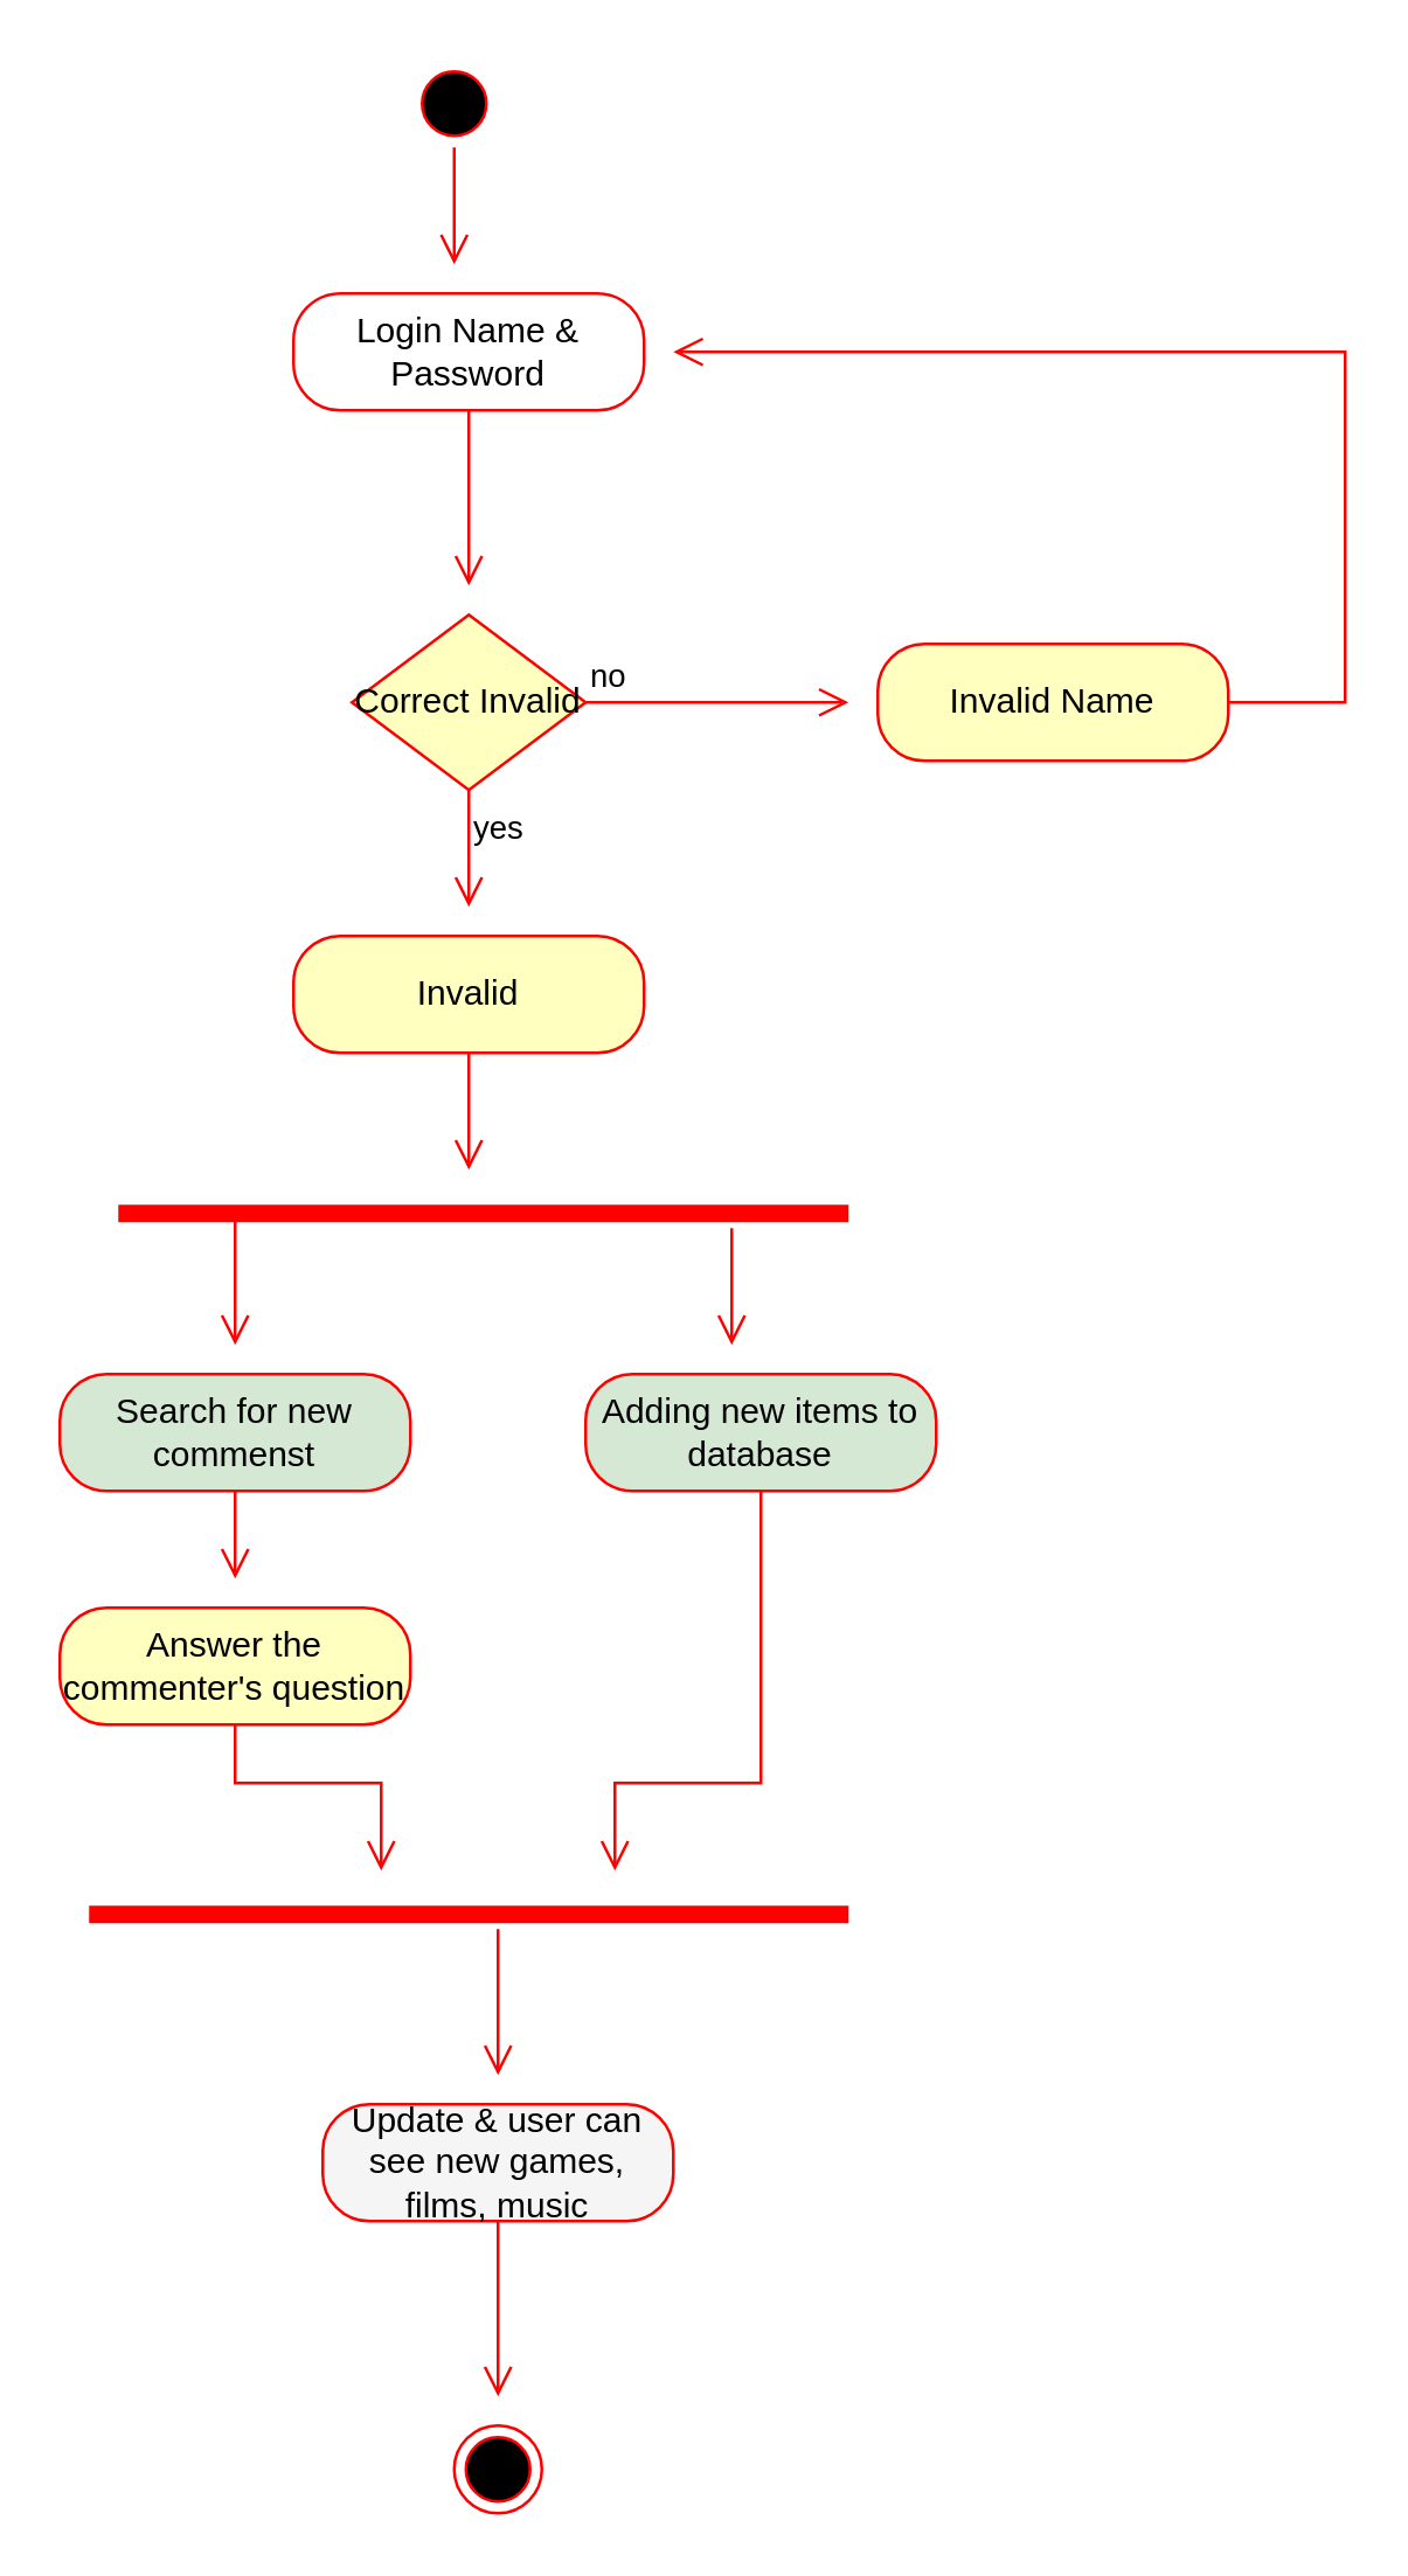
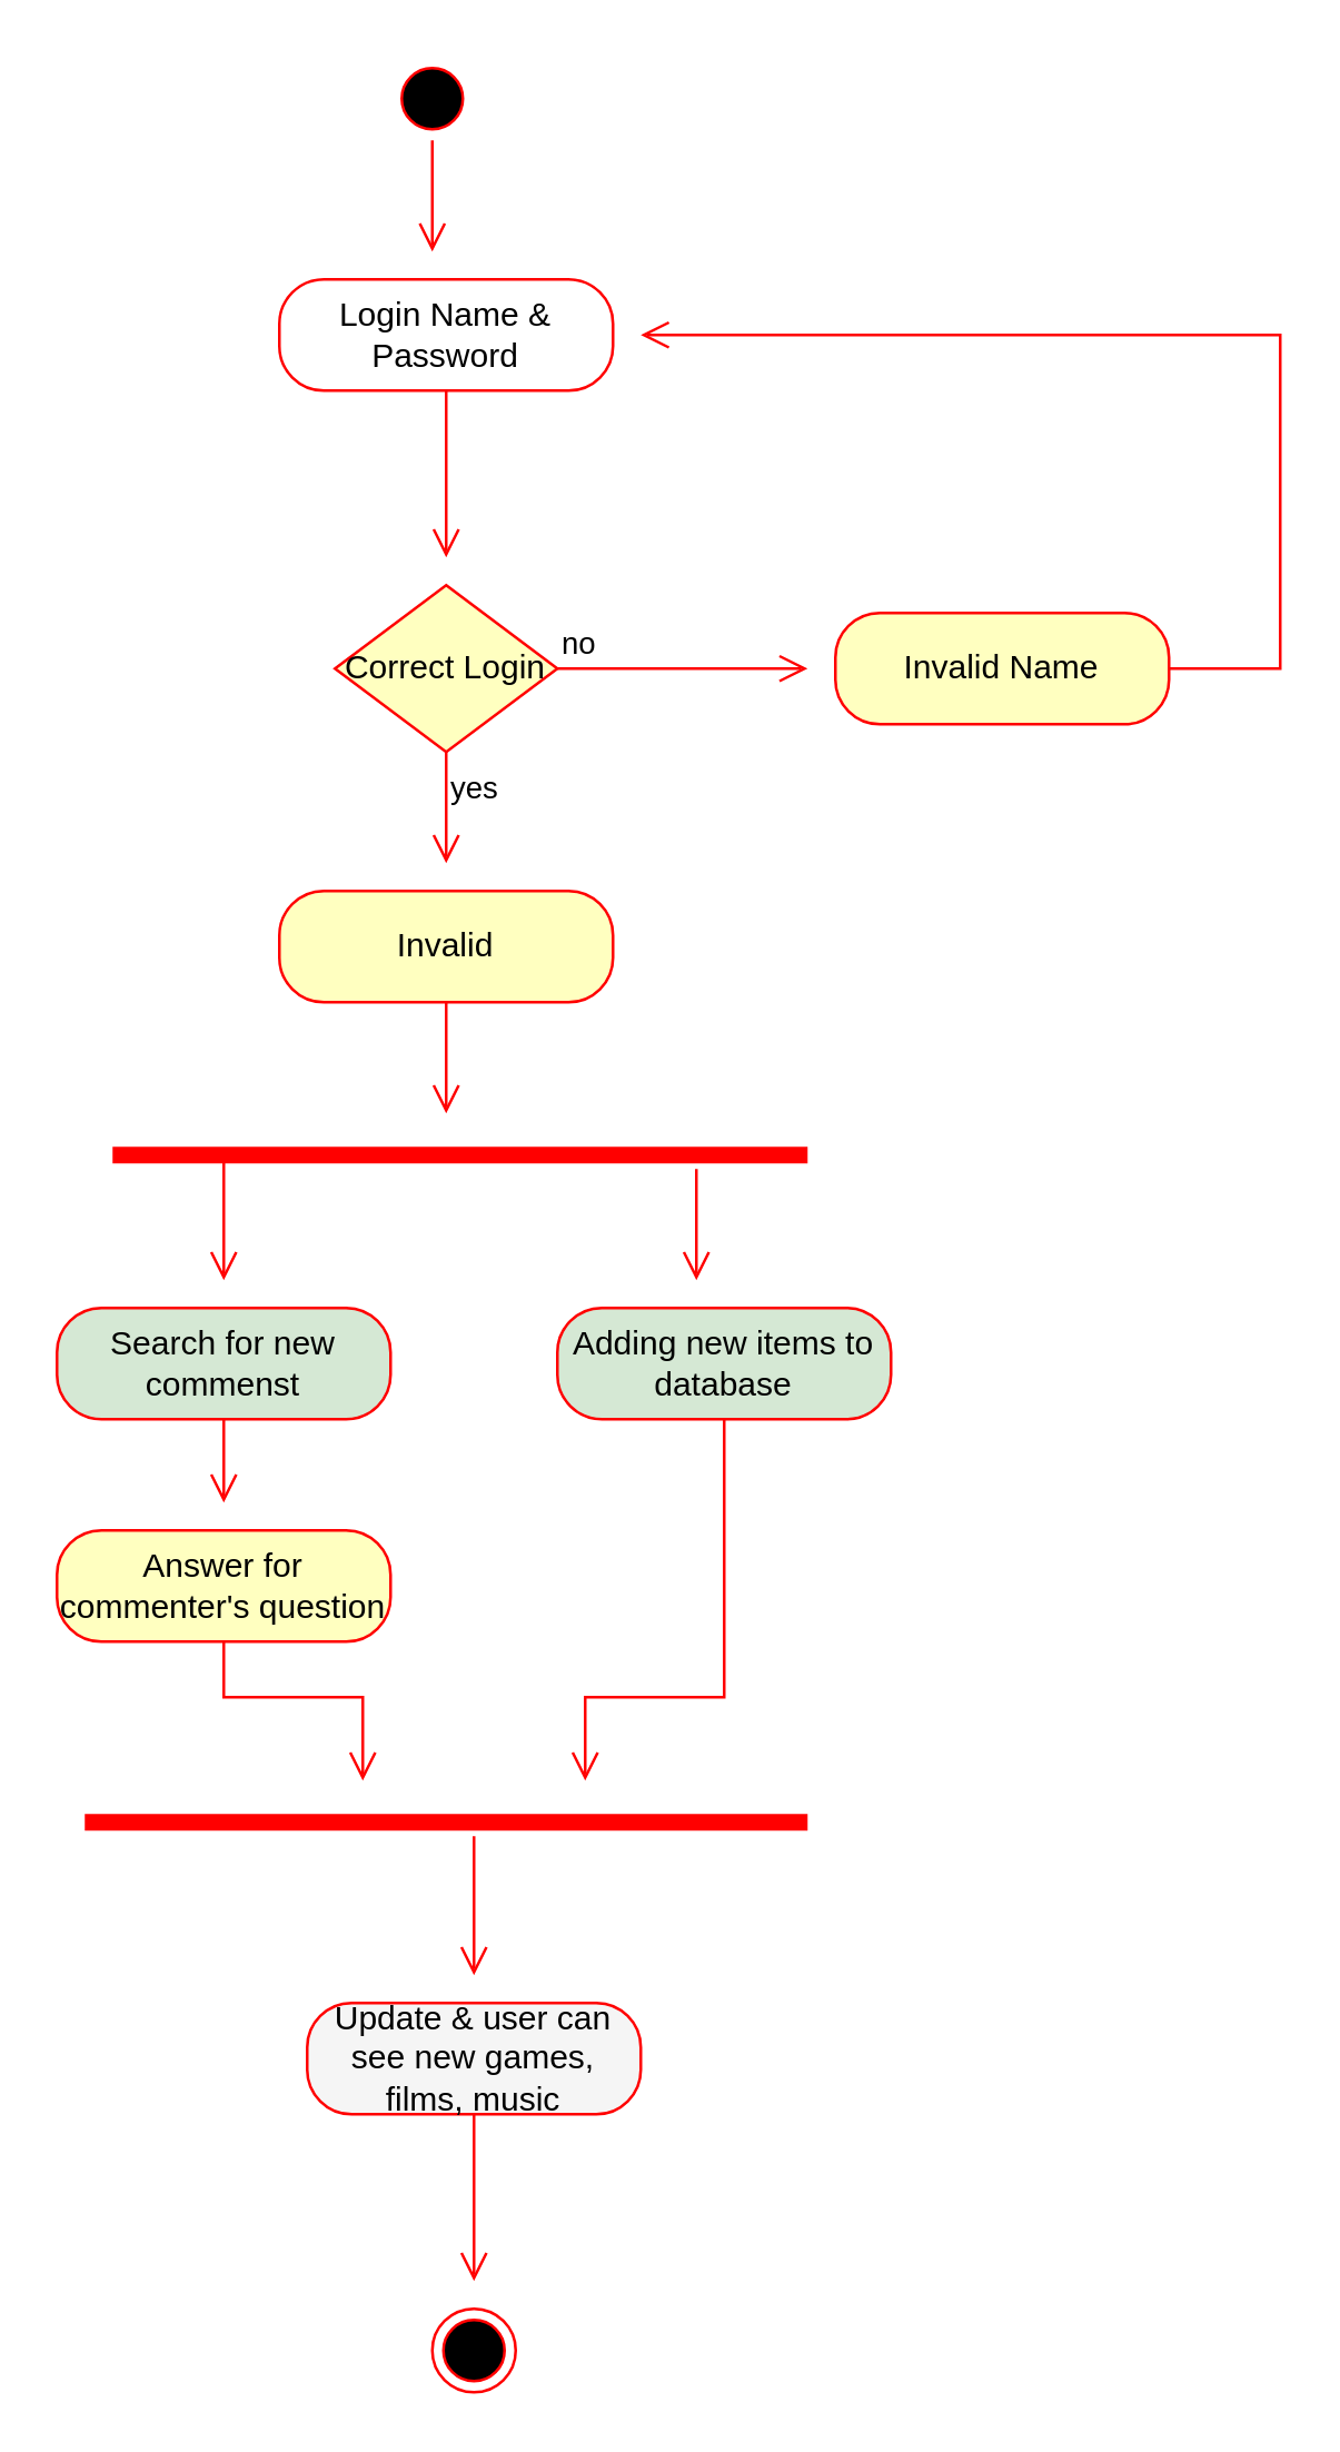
  <mxCell id="0" />
  <mxCell id="1" parent="0" />
  <mxCell id="2" value="" style="ellipse;html=1;shape=startState;fillColor=#000000;strokeColor=#ff0000;" vertex="1" parent="1"><mxGeometry x="140" y="20" width="30" height="30" as="geometry" /></mxCell>
  <mxCell id="3" value="" style="edgeStyle=orthogonalEdgeStyle;html=1;verticalAlign=bottom;endArrow=open;endSize=8;strokeColor=#ff0000;rounded=0;" edge="1" source="2" parent="1"><mxGeometry relative="1" as="geometry"><mxPoint x="155" y="90" as="targetPoint" /></mxGeometry></mxCell>
  <mxCell id="4" value="Login Name &amp;amp; Password" style="rounded=1;whiteSpace=wrap;html=1;arcSize=40;fontColor=#000000;fillColor=#ffffff;strokeColor=#ff0000;" vertex="1" parent="1"><mxGeometry x="100" y="100" width="120" height="40" as="geometry" /></mxCell>
  <mxCell id="5" value="" style="edgeStyle=orthogonalEdgeStyle;html=1;verticalAlign=bottom;endArrow=open;endSize=8;strokeColor=#ff0000;rounded=0;" edge="1" source="4" parent="1"><mxGeometry relative="1" as="geometry"><mxPoint x="160" y="200" as="targetPoint" /></mxGeometry></mxCell>
- <mxCell id="6" value="Correct Invalid" style="rhombus;whiteSpace=wrap;html=1;fillColor=#ffffc0;strokeColor=#ff0000;" vertex="1" parent="1"><mxGeometry x="120" y="210" width="80" height="60" as="geometry" /></mxCell>
+ <mxCell id="6" value="Correct Login" style="rhombus;whiteSpace=wrap;html=1;fillColor=#ffffc0;strokeColor=#ff0000;" vertex="1" parent="1"><mxGeometry x="120" y="210" width="80" height="60" as="geometry" /></mxCell>
  <mxCell id="7" value="no" style="edgeStyle=orthogonalEdgeStyle;html=1;align=left;verticalAlign=bottom;endArrow=open;endSize=8;strokeColor=#ff0000;rounded=0;" edge="1" source="6" parent="1"><mxGeometry x="-1" relative="1" as="geometry"><mxPoint x="290" y="240" as="targetPoint" /></mxGeometry></mxCell>
  <mxCell id="8" value="yes" style="edgeStyle=orthogonalEdgeStyle;html=1;align=left;verticalAlign=top;endArrow=open;endSize=8;strokeColor=#ff0000;rounded=0;" edge="1" source="6" parent="1"><mxGeometry x="-1" relative="1" as="geometry"><mxPoint x="160" y="310" as="targetPoint" /></mxGeometry></mxCell>
  <mxCell id="9" value="Invalid Name" style="rounded=1;whiteSpace=wrap;html=1;arcSize=40;fontColor=#000000;fillColor=#ffffc0;strokeColor=#ff0000;" vertex="1" parent="1"><mxGeometry x="300" y="220" width="120" height="40" as="geometry" /></mxCell>
  <mxCell id="10" value="" style="edgeStyle=orthogonalEdgeStyle;html=1;verticalAlign=bottom;endArrow=open;endSize=8;strokeColor=#ff0000;rounded=0;exitX=1;exitY=0.5;exitDx=0;exitDy=0;" edge="1" source="9" parent="1"><mxGeometry relative="1" as="geometry"><mxPoint x="230" y="120" as="targetPoint" /><mxPoint x="410" y="320" as="sourcePoint" /><Array as="points"><mxPoint x="460" y="240" /><mxPoint x="460" y="120" /></Array></mxGeometry></mxCell>
  <mxCell id="11" value="Invalid" style="rounded=1;whiteSpace=wrap;html=1;arcSize=40;fontColor=#000000;fillColor=#ffffc0;strokeColor=#ff0000;" vertex="1" parent="1"><mxGeometry x="100" y="320" width="120" height="40" as="geometry" /></mxCell>
  <mxCell id="12" value="" style="edgeStyle=orthogonalEdgeStyle;html=1;verticalAlign=bottom;endArrow=open;endSize=8;strokeColor=#ff0000;rounded=0;" edge="1" source="11" parent="1"><mxGeometry relative="1" as="geometry"><mxPoint x="160" y="400" as="targetPoint" /></mxGeometry></mxCell>
  <mxCell id="13" value="" style="shape=line;html=1;strokeWidth=6;strokeColor=#ff0000;" vertex="1" parent="1"><mxGeometry x="40" y="410" width="250" height="10" as="geometry" /></mxCell>
  <mxCell id="14" value="" style="edgeStyle=orthogonalEdgeStyle;html=1;verticalAlign=bottom;endArrow=open;endSize=8;strokeColor=#ff0000;rounded=0;exitX=0.152;exitY=0.74;exitDx=0;exitDy=0;exitPerimeter=0;" edge="1" parent="1" source="13"><mxGeometry relative="1" as="geometry"><mxPoint x="80" y="460" as="targetPoint" /><mxPoint x="210" y="440" as="sourcePoint" /><Array as="points"><mxPoint x="80" y="417" /></Array></mxGeometry></mxCell>
  <mxCell id="15" value="" style="edgeStyle=orthogonalEdgeStyle;html=1;verticalAlign=bottom;endArrow=open;endSize=8;strokeColor=#ff0000;rounded=0;" edge="1" parent="1" source="13"><mxGeometry relative="1" as="geometry"><mxPoint x="250" y="460" as="targetPoint" /><mxPoint x="220" y="420" as="sourcePoint" /><Array as="points"><mxPoint x="250" y="460" /></Array></mxGeometry></mxCell>
  <mxCell id="16" value="Search for new commenst" style="rounded=1;whiteSpace=wrap;html=1;arcSize=40;fontColor=#000000;fillColor=#d5e8d4;strokeColor=#ff0000;" vertex="1" parent="1"><mxGeometry x="20" y="470" width="120" height="40" as="geometry" /></mxCell>
  <mxCell id="17" value="" style="edgeStyle=orthogonalEdgeStyle;html=1;verticalAlign=bottom;endArrow=open;endSize=8;strokeColor=#ff0000;rounded=0;" edge="1" source="16" parent="1"><mxGeometry relative="1" as="geometry"><mxPoint x="80" y="540" as="targetPoint" /><Array as="points"><mxPoint x="80" y="540" /><mxPoint x="80" y="540" /></Array></mxGeometry></mxCell>
  <mxCell id="18" value="Adding new items to database" style="rounded=1;whiteSpace=wrap;html=1;arcSize=40;fontColor=#000000;fillColor=#d5e8d4;strokeColor=#ff0000;" vertex="1" parent="1"><mxGeometry x="200" y="470" width="120" height="40" as="geometry" /></mxCell>
  <mxCell id="19" value="" style="edgeStyle=orthogonalEdgeStyle;html=1;verticalAlign=bottom;endArrow=open;endSize=8;strokeColor=#ff0000;rounded=0;" edge="1" source="18" parent="1"><mxGeometry relative="1" as="geometry"><mxPoint x="210" y="640" as="targetPoint" /><Array as="points"><mxPoint x="260" y="610" /><mxPoint x="210" y="610" /></Array></mxGeometry></mxCell>
- <mxCell id="20" value="Answer the commenter's question" style="rounded=1;whiteSpace=wrap;html=1;arcSize=40;fontColor=#000000;fillColor=#ffffc0;strokeColor=#ff0000;" vertex="1" parent="1"><mxGeometry x="20" y="550" width="120" height="40" as="geometry" /></mxCell>
+ <mxCell id="20" value="Answer for commenter's question" style="rounded=1;whiteSpace=wrap;html=1;arcSize=40;fontColor=#000000;fillColor=#ffffc0;strokeColor=#ff0000;" vertex="1" parent="1"><mxGeometry x="20" y="550" width="120" height="40" as="geometry" /></mxCell>
  <mxCell id="21" value="" style="edgeStyle=orthogonalEdgeStyle;html=1;verticalAlign=bottom;endArrow=open;endSize=8;strokeColor=#ff0000;rounded=0;" edge="1" source="20" parent="1"><mxGeometry relative="1" as="geometry"><mxPoint x="130" y="640" as="targetPoint" /><Array as="points"><mxPoint x="80" y="610" /><mxPoint x="130" y="610" /></Array></mxGeometry></mxCell>
  <mxCell id="22" value="" style="shape=line;html=1;strokeWidth=6;strokeColor=#ff0000;" vertex="1" parent="1"><mxGeometry x="30" y="650" width="260" height="10" as="geometry" /></mxCell>
  <mxCell id="23" value="" style="edgeStyle=orthogonalEdgeStyle;html=1;verticalAlign=bottom;endArrow=open;endSize=8;strokeColor=#ff0000;rounded=0;" edge="1" source="22" parent="1"><mxGeometry relative="1" as="geometry"><mxPoint x="170" y="710" as="targetPoint" /><Array as="points"><mxPoint x="170" y="710" /><mxPoint x="170" y="710" /></Array></mxGeometry></mxCell>
  <mxCell id="24" value="Update &amp;amp; user can see new games, films, music" style="rounded=1;whiteSpace=wrap;html=1;arcSize=40;fontColor=#000000;fillColor=#f5f5f5;strokeColor=#ff0000;" vertex="1" parent="1"><mxGeometry x="110" y="720" width="120" height="40" as="geometry" /></mxCell>
  <mxCell id="25" value="" style="edgeStyle=orthogonalEdgeStyle;html=1;verticalAlign=bottom;endArrow=open;endSize=8;strokeColor=#ff0000;rounded=0;" edge="1" source="24" parent="1"><mxGeometry relative="1" as="geometry"><mxPoint x="170" y="820" as="targetPoint" /><Array as="points"><mxPoint x="170" y="800" /><mxPoint x="170" y="800" /></Array></mxGeometry></mxCell>
  <mxCell id="26" value="" style="ellipse;html=1;shape=endState;fillColor=#000000;strokeColor=#ff0000;" vertex="1" parent="1"><mxGeometry x="155" y="830" width="30" height="30" as="geometry" /></mxCell>
